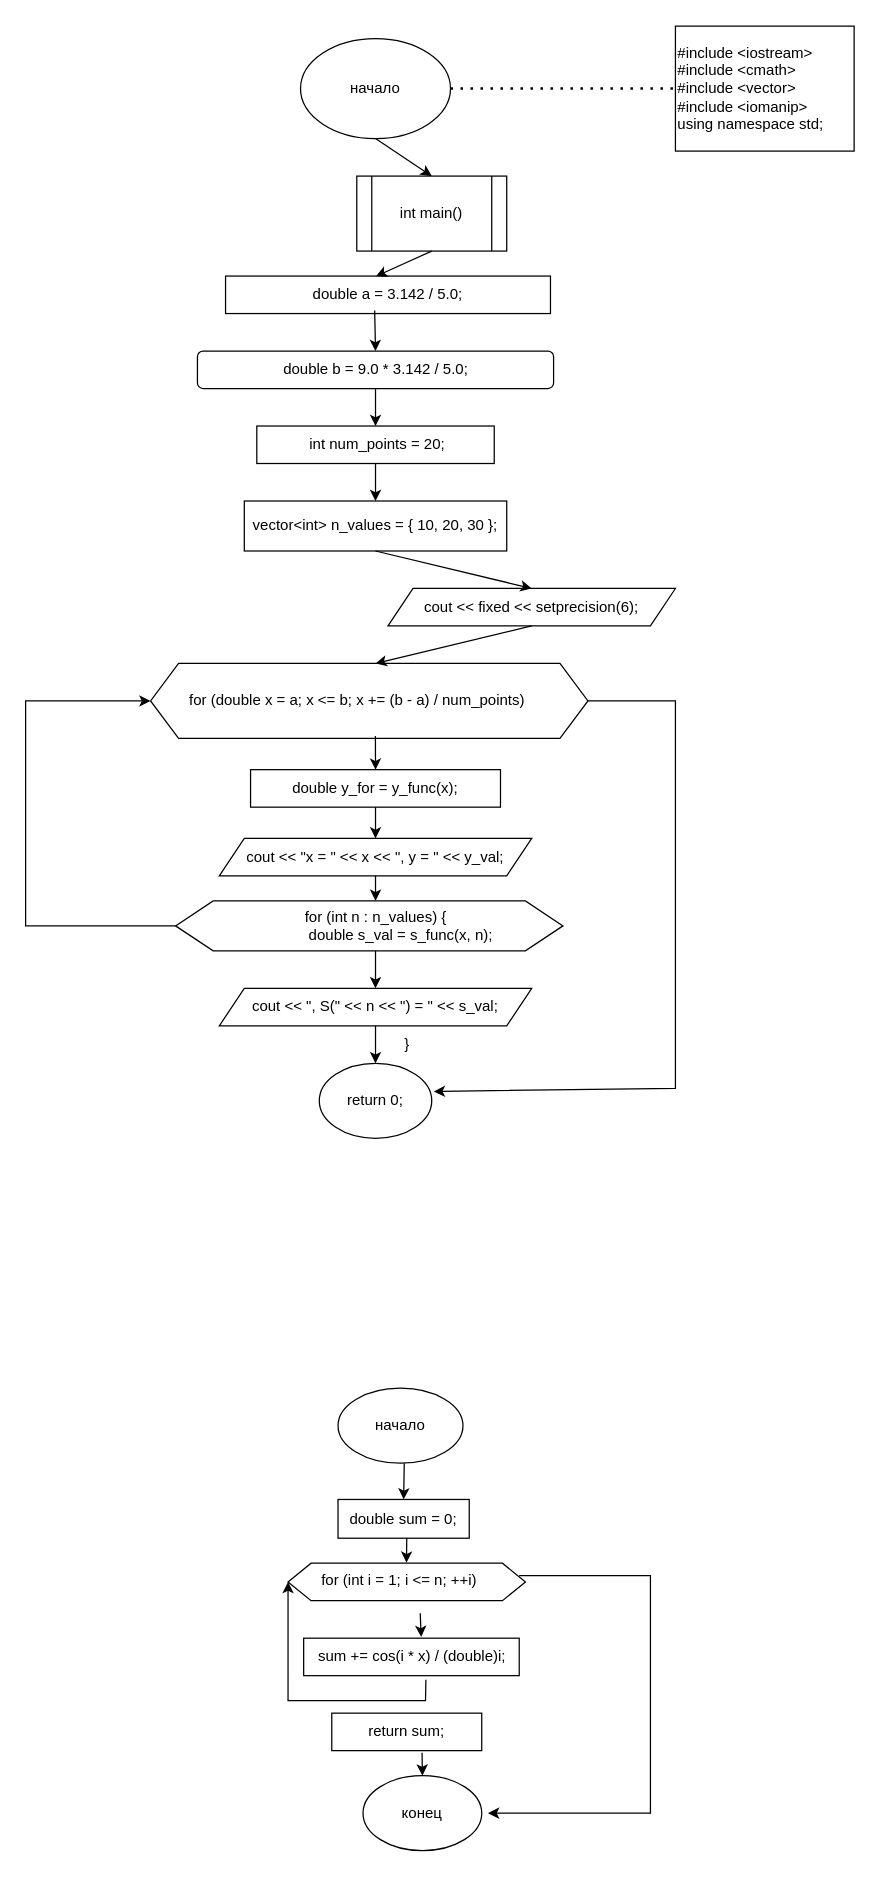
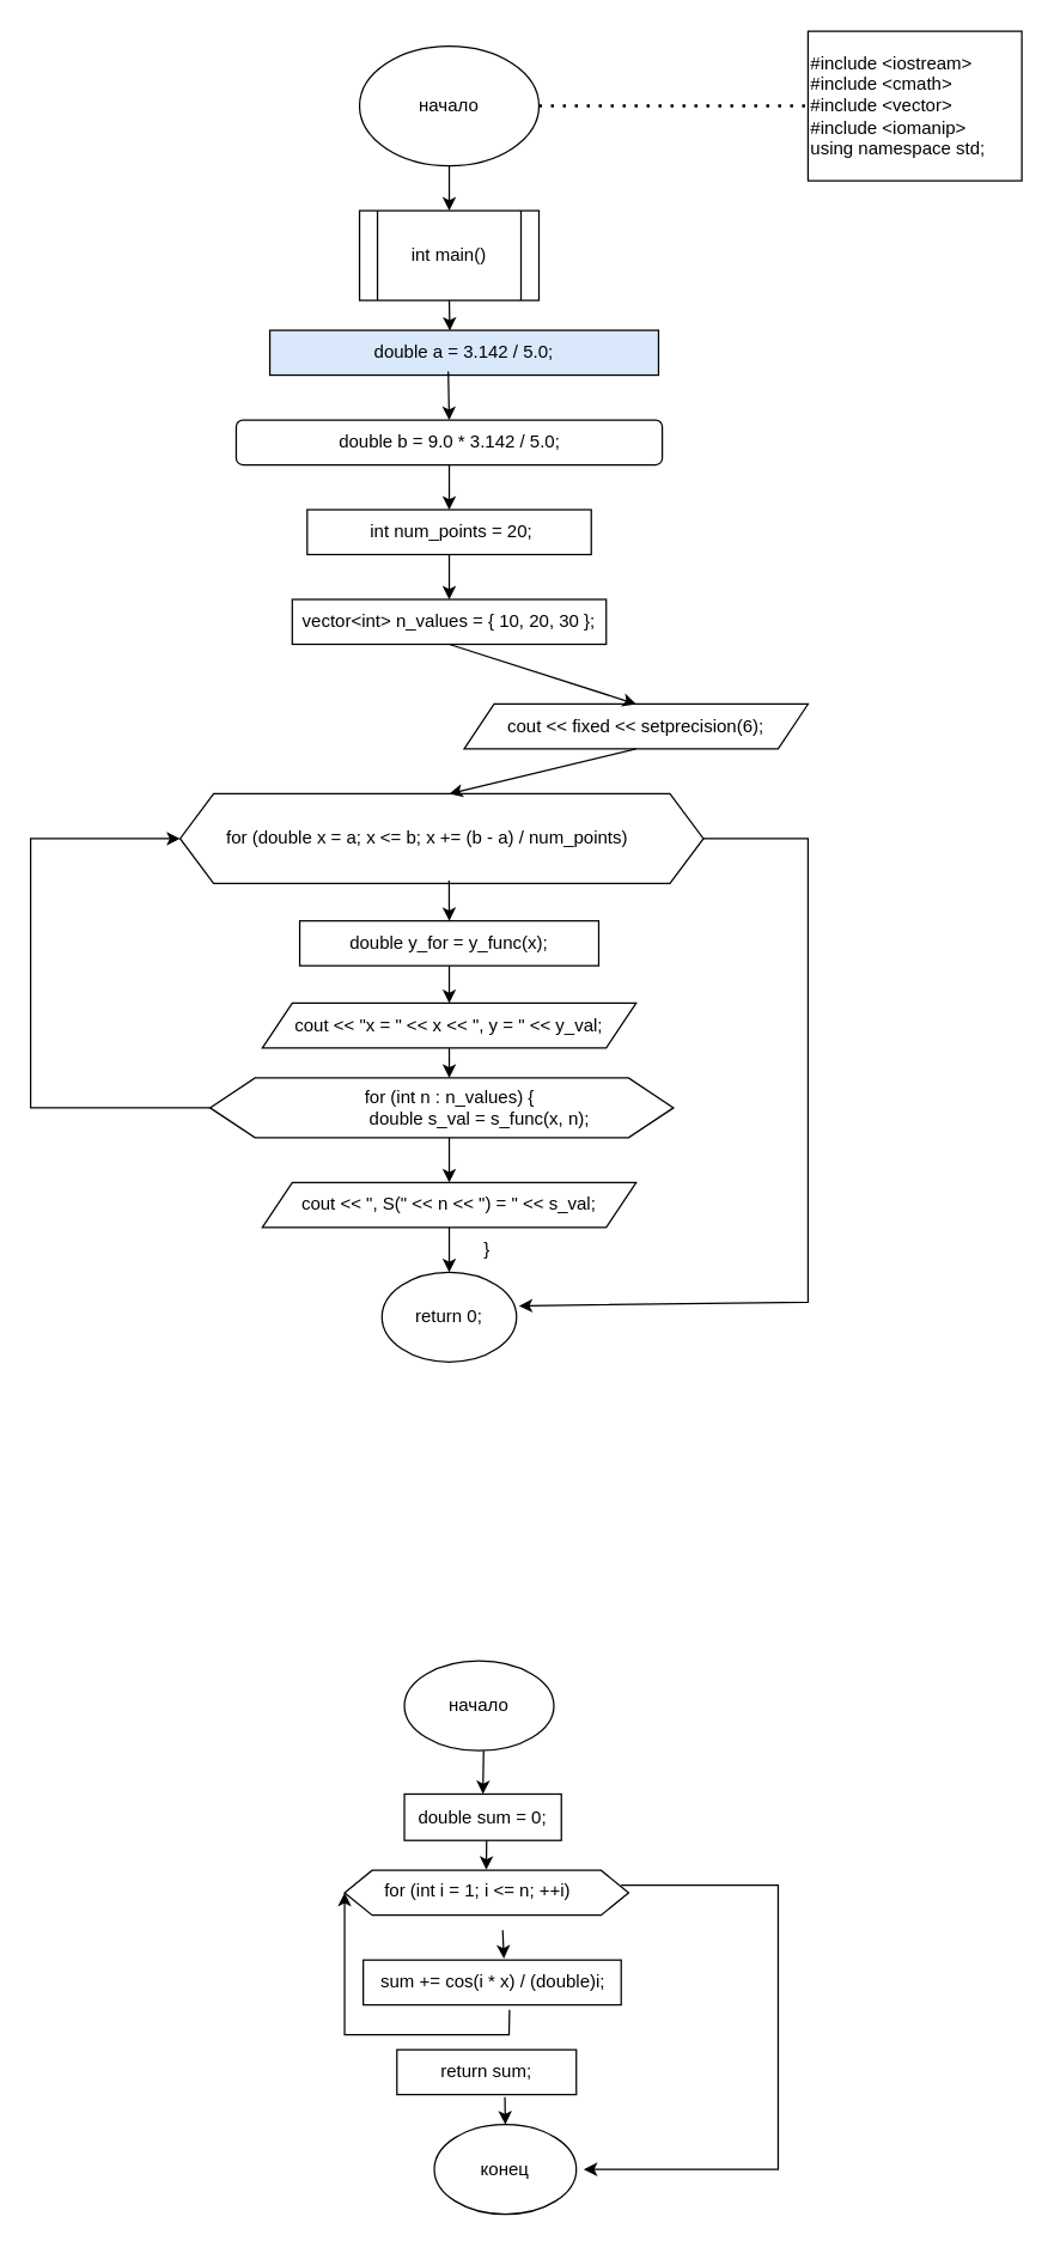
  <mxCell id="0" />
  <mxCell id="1" parent="0" />
  <mxCell id="2" value="начало" style="ellipse;whiteSpace=wrap;html=1;" parent="1" vertex="1"><mxGeometry x="240" width="120" height="80" as="geometry" y="30" /></mxCell>
  <mxCell id="3" value="" style="endArrow=none;dashed=1;html=1;dashPattern=1 3;strokeWidth=2;rounded=0;exitX=1;exitY=0.5;exitDx=0;exitDy=0;" parent="1" source="2" edge="1"><mxGeometry width="50" height="50" relative="1" as="geometry"><mxPoint x="300" y="440" as="sourcePoint" /><mxPoint x="540" y="70" as="targetPoint" /></mxGeometry></mxCell>
  <mxCell id="4" value="&lt;div&gt;#include &amp;lt;iostream&amp;gt;&lt;/div&gt;&lt;div&gt;#include &amp;lt;cmath&amp;gt;&lt;/div&gt;&lt;div&gt;#include &amp;lt;vector&amp;gt;&lt;/div&gt;&lt;div&gt;#include &amp;lt;iomanip&amp;gt;&lt;/div&gt;&lt;div&gt;&lt;span style=&quot;background-color: initial;&quot;&gt;using namespace std;&lt;/span&gt;&lt;/div&gt;" style="rounded=0;whiteSpace=wrap;html=1;align=left;" parent="1" vertex="1"><mxGeometry x="540" y="20" width="143" height="100" as="geometry" /></mxCell>
- <mxCell id="5" value="int main()" style="shape=process;whiteSpace=wrap;html=1;backgroundOutline=1;" parent="1" vertex="1"><mxGeometry x="285" y="140" width="120" height="60" as="geometry" /></mxCell>
+ <mxCell id="5" value="int main()" style="shape=process;whiteSpace=wrap;html=1;backgroundOutline=1;" parent="1" vertex="1"><mxGeometry x="240" y="140" width="120" height="60" as="geometry" /></mxCell>
  <mxCell id="6" value="" style="endArrow=classic;html=1;rounded=0;entryX=0.5;entryY=0;entryDx=0;entryDy=0;exitX=0.5;exitY=1;exitDx=0;exitDy=0;" parent="1" source="2" target="5" edge="1"><mxGeometry width="50" height="50" relative="1" as="geometry"><mxPoint x="290" y="440" as="sourcePoint" /><mxPoint x="340" y="390" as="targetPoint" /></mxGeometry></mxCell>
- <mxCell id="7" value="double a = 3.142 / 5.0;" style="rounded=0;whiteSpace=wrap;html=1;" parent="1" vertex="1"><mxGeometry x="180" y="220" width="260" height="30" as="geometry" /></mxCell>
+ <mxCell id="7" value="double a = 3.142 / 5.0;" style="rounded=0;whiteSpace=wrap;html=1;fillColor=#dae8fc;" parent="1" vertex="1"><mxGeometry x="180" y="220" width="260" height="30" as="geometry" /></mxCell>
  <mxCell id="8" value="double b = 9.0 * 3.142 / 5.0;" style="whiteSpace=wrap;html=1;rounded=1;" parent="1" vertex="1"><mxGeometry x="157.5" y="280" width="285" height="30" as="geometry" /></mxCell>
  <mxCell id="9" value="" style="endArrow=classic;html=1;rounded=0;exitX=0.5;exitY=1;exitDx=0;exitDy=0;entryX=0.463;entryY=0.007;entryDx=0;entryDy=0;entryPerimeter=0;" parent="1" source="5" target="7" edge="1"><mxGeometry width="50" height="50" relative="1" as="geometry"><mxPoint x="300" y="440" as="sourcePoint" /><mxPoint x="310" y="230" as="targetPoint" /></mxGeometry></mxCell>
  <mxCell id="10" value="" style="endArrow=classic;html=1;rounded=0;entryX=0.5;entryY=0;entryDx=0;entryDy=0;exitX=0.459;exitY=0.917;exitDx=0;exitDy=0;exitPerimeter=0;" parent="1" source="7" target="8" edge="1"><mxGeometry width="50" height="50" relative="1" as="geometry"><mxPoint x="300" y="440" as="sourcePoint" /><mxPoint x="350" y="390" as="targetPoint" /></mxGeometry></mxCell>
  <mxCell id="11" value="&amp;nbsp;int num_points = 20;" style="rounded=0;whiteSpace=wrap;html=1;" parent="1" vertex="1"><mxGeometry x="205" y="340" width="190" height="30" as="geometry" /></mxCell>
  <mxCell id="12" value="" style="endArrow=classic;html=1;rounded=0;exitX=0.5;exitY=1;exitDx=0;exitDy=0;entryX=0.5;entryY=0;entryDx=0;entryDy=0;" parent="1" source="8" target="11" edge="1"><mxGeometry width="50" height="50" relative="1" as="geometry"><mxPoint x="300" y="440" as="sourcePoint" /><mxPoint x="350" y="390" as="targetPoint" /></mxGeometry></mxCell>
- <mxCell id="13" value="vector&amp;lt;int&amp;gt; n_values = { 10, 20, 30 };" style="rounded=0;whiteSpace=wrap;html=1;" parent="1" vertex="1"><mxGeometry x="195" y="400" width="210" height="40" as="geometry" /></mxCell>
+ <mxCell id="13" value="vector&amp;lt;int&amp;gt; n_values = { 10, 20, 30 };" style="rounded=0;whiteSpace=wrap;html=1;" parent="1" vertex="1"><mxGeometry x="195" y="400" width="210" height="30" as="geometry" /></mxCell>
  <mxCell id="14" value="" style="endArrow=classic;html=1;rounded=0;entryX=0.5;entryY=0;entryDx=0;entryDy=0;exitX=0.5;exitY=1;exitDx=0;exitDy=0;" parent="1" source="11" target="13" edge="1"><mxGeometry width="50" height="50" relative="1" as="geometry"><mxPoint x="300" y="440" as="sourcePoint" /><mxPoint x="350" y="390" as="targetPoint" /></mxGeometry></mxCell>
  <mxCell id="15" value="cout &amp;lt;&amp;lt; fixed &amp;lt;&amp;lt; setprecision(6);" style="shape=parallelogram;perimeter=parallelogramPerimeter;whiteSpace=wrap;html=1;fixedSize=1;" parent="1" vertex="1"><mxGeometry x="310" y="470" width="230" height="30" as="geometry" /></mxCell>
  <mxCell id="16" value="" style="endArrow=classic;html=1;rounded=0;entryX=0.5;entryY=0;entryDx=0;entryDy=0;exitX=0.5;exitY=1;exitDx=0;exitDy=0;" parent="1" source="13" target="15" edge="1"><mxGeometry width="50" height="50" relative="1" as="geometry"><mxPoint x="300" y="440" as="sourcePoint" /><mxPoint x="350" y="390" as="targetPoint" /></mxGeometry></mxCell>
  <mxCell id="17" value="" style="verticalLabelPosition=bottom;verticalAlign=top;html=1;shape=hexagon;perimeter=hexagonPerimeter2;arcSize=6;size=0.097;" parent="1" vertex="1"><mxGeometry x="140" y="720" width="310" height="40" as="geometry" /></mxCell>
  <mxCell id="18" value="" style="verticalLabelPosition=bottom;verticalAlign=top;html=1;shape=hexagon;perimeter=hexagonPerimeter2;arcSize=6;size=0.064;" parent="1" vertex="1"><mxGeometry x="120" y="530" width="350" height="60" as="geometry" /></mxCell>
  <mxCell id="19" value="for (double x = a; x &amp;lt;= b; x += (b - a) / num_points)" style="text;html=1;align=center;verticalAlign=middle;resizable=0;points=[];autosize=1;strokeColor=none;fillColor=none;" parent="1" vertex="1"><mxGeometry x="140" y="545" width="290" height="30" as="geometry" /></mxCell>
  <mxCell id="20" value="" style="endArrow=classic;html=1;rounded=0;exitX=0.5;exitY=1;exitDx=0;exitDy=0;" parent="1" source="15" edge="1"><mxGeometry width="50" height="50" relative="1" as="geometry"><mxPoint x="280" y="450" as="sourcePoint" /><mxPoint x="300" y="530" as="targetPoint" /></mxGeometry></mxCell>
  <mxCell id="21" value="double y_for = y_func(x);" style="rounded=0;whiteSpace=wrap;html=1;" parent="1" vertex="1"><mxGeometry x="200" y="615" width="200" height="30" as="geometry" /></mxCell>
  <mxCell id="22" value="" style="endArrow=classic;html=1;rounded=0;entryX=0.5;entryY=0;entryDx=0;entryDy=0;exitX=0.514;exitY=0.969;exitDx=0;exitDy=0;exitPerimeter=0;" parent="1" source="18" target="21" edge="1"><mxGeometry width="50" height="50" relative="1" as="geometry"><mxPoint x="280" y="450" as="sourcePoint" /><mxPoint x="330" y="400" as="targetPoint" /></mxGeometry></mxCell>
  <mxCell id="23" value="cout &amp;lt;&amp;lt; &quot;x = &quot; &amp;lt;&amp;lt; x &amp;lt;&amp;lt; &quot;, y = &quot; &amp;lt;&amp;lt; y_val;" style="shape=parallelogram;perimeter=parallelogramPerimeter;whiteSpace=wrap;html=1;fixedSize=1;" parent="1" vertex="1"><mxGeometry x="175" y="670" width="250" height="30" as="geometry" /></mxCell>
  <mxCell id="24" value="" style="endArrow=classic;html=1;rounded=0;entryX=0.5;entryY=0;entryDx=0;entryDy=0;exitX=0.5;exitY=1;exitDx=0;exitDy=0;" parent="1" source="21" target="23" edge="1"><mxGeometry width="50" height="50" relative="1" as="geometry"><mxPoint x="295" y="670" as="sourcePoint" /><mxPoint x="330" y="400" as="targetPoint" /></mxGeometry></mxCell>
  <mxCell id="25" value="&lt;div&gt;for (int n : n_values) {&lt;/div&gt;&lt;div&gt;&amp;nbsp; &amp;nbsp; &amp;nbsp; &amp;nbsp; &amp;nbsp; &amp;nbsp; double s_val = s_func(x, n);&lt;/div&gt;" style="text;html=1;align=center;verticalAlign=middle;resizable=0;points=[];autosize=1;strokeColor=none;fillColor=none;" parent="1" vertex="1"><mxGeometry x="195" y="720" width="210" height="40" as="geometry" /></mxCell>
  <mxCell id="26" value="" style="endArrow=classic;html=1;rounded=0;entryX=0.5;entryY=0;entryDx=0;entryDy=0;entryPerimeter=0;exitX=0.5;exitY=1;exitDx=0;exitDy=0;" parent="1" source="23" target="25" edge="1"><mxGeometry width="50" height="50" relative="1" as="geometry"><mxPoint x="330" y="450" as="sourcePoint" /><mxPoint x="380" y="400" as="targetPoint" /></mxGeometry></mxCell>
  <mxCell id="27" value="cout &amp;lt;&amp;lt; &quot;, S(&quot; &amp;lt;&amp;lt; n &amp;lt;&amp;lt; &quot;) = &quot; &amp;lt;&amp;lt; s_val;" style="shape=parallelogram;perimeter=parallelogramPerimeter;whiteSpace=wrap;html=1;fixedSize=1;" parent="1" vertex="1"><mxGeometry x="175" y="790" width="250" height="30" as="geometry" /></mxCell>
  <mxCell id="28" value="" style="endArrow=classic;html=1;rounded=0;entryX=0.5;entryY=0;entryDx=0;entryDy=0;" parent="1" target="27" edge="1"><mxGeometry width="50" height="50" relative="1" as="geometry"><mxPoint x="300" y="760" as="sourcePoint" /><mxPoint x="380" y="500" as="targetPoint" /></mxGeometry></mxCell>
  <mxCell id="29" value="return 0;" style="ellipse;whiteSpace=wrap;html=1;" parent="1" vertex="1"><mxGeometry x="255" y="850" width="90" height="60" as="geometry" /></mxCell>
  <mxCell id="30" value="" style="endArrow=classic;html=1;rounded=0;entryX=0.5;entryY=0;entryDx=0;entryDy=0;exitX=0.5;exitY=1;exitDx=0;exitDy=0;" parent="1" source="27" target="29" edge="1"><mxGeometry width="50" height="50" relative="1" as="geometry"><mxPoint x="330" y="550" as="sourcePoint" /><mxPoint x="380" y="500" as="targetPoint" /></mxGeometry></mxCell>
  <mxCell id="31" value="}" style="text;html=1;align=center;verticalAlign=middle;resizable=0;points=[];autosize=1;strokeColor=none;fillColor=none;" parent="1" vertex="1"><mxGeometry x="310" y="820" width="30" height="30" as="geometry" /></mxCell>
  <mxCell id="32" value="" style="endArrow=classic;html=1;rounded=0;exitX=0;exitY=0.5;exitDx=0;exitDy=0;entryX=0;entryY=0.5;entryDx=0;entryDy=0;" parent="1" source="17" target="18" edge="1"><mxGeometry width="50" height="50" relative="1" as="geometry"><mxPoint x="200" y="550" as="sourcePoint" /><mxPoint x="250" y="500" as="targetPoint" /><Array as="points"><mxPoint x="20" y="740" /><mxPoint x="20" y="560" /></Array></mxGeometry></mxCell>
  <mxCell id="33" value="" style="endArrow=classic;html=1;rounded=0;exitX=1;exitY=0.5;exitDx=0;exitDy=0;entryX=1.018;entryY=0.375;entryDx=0;entryDy=0;entryPerimeter=0;" parent="1" source="18" target="29" edge="1"><mxGeometry width="50" height="50" relative="1" as="geometry"><mxPoint x="340" y="550" as="sourcePoint" /><mxPoint x="390" y="500" as="targetPoint" /><Array as="points"><mxPoint x="540" y="560" /><mxPoint x="540" y="870" /></Array></mxGeometry></mxCell>
  <mxCell id="34" value="начало" style="ellipse;whiteSpace=wrap;html=1;" parent="1" vertex="1"><mxGeometry x="270" y="1110" width="100" height="60" as="geometry" /></mxCell>
  <mxCell id="35" value="double sum = 0;" style="rounded=0;whiteSpace=wrap;html=1;" parent="1" vertex="1"><mxGeometry x="270" y="1199" width="105" height="31" as="geometry" /></mxCell>
  <mxCell id="36" value="" style="verticalLabelPosition=bottom;verticalAlign=top;html=1;shape=hexagon;perimeter=hexagonPerimeter2;arcSize=6;size=0.097;" parent="1" vertex="1"><mxGeometry x="230" y="1250" width="190" height="30" as="geometry" /></mxCell>
  <mxCell id="37" value="for (int i = 1; i &lt;= n; ++i)" style="text;whiteSpace=wrap;" parent="1" vertex="1"><mxGeometry x="255" y="1250" width="160" height="40" as="geometry" /></mxCell>
  <mxCell id="38" value="sum += cos(i * x) / (double)i;" style="rounded=0;whiteSpace=wrap;html=1;" parent="1" vertex="1"><mxGeometry x="242.5" y="1310" width="172.5" height="30" as="geometry" /></mxCell>
  <mxCell id="39" value="return sum;" style="rounded=0;whiteSpace=wrap;html=1;" parent="1" vertex="1"><mxGeometry x="265" y="1370" width="120" height="30" as="geometry" /></mxCell>
  <mxCell id="40" value="" style="endArrow=classic;html=1;rounded=0;entryX=0.5;entryY=0;entryDx=0;entryDy=0;" parent="1" target="35" edge="1"><mxGeometry width="50" height="50" relative="1" as="geometry"><mxPoint x="323" y="1170" as="sourcePoint" /><mxPoint x="370" y="1110" as="targetPoint" /></mxGeometry></mxCell>
  <mxCell id="41" value="" style="endArrow=classic;html=1;rounded=0;entryX=0.436;entryY=-0.01;entryDx=0;entryDy=0;entryPerimeter=0;" parent="1" target="37" edge="1"><mxGeometry width="50" height="50" relative="1" as="geometry"><mxPoint x="325" y="1230" as="sourcePoint" /><mxPoint x="370" y="1110" as="targetPoint" /></mxGeometry></mxCell>
  <mxCell id="42" value="" style="endArrow=classic;html=1;rounded=0;entryX=0.545;entryY=-0.034;entryDx=0;entryDy=0;entryPerimeter=0;" parent="1" source="37" target="38" edge="1"><mxGeometry width="50" height="50" relative="1" as="geometry"><mxPoint x="328" y="1290" as="sourcePoint" /><mxPoint x="220" y="1115" as="targetPoint" /></mxGeometry></mxCell>
  <mxCell id="43" value="конец" style="ellipse;whiteSpace=wrap;html=1;" parent="1" vertex="1"><mxGeometry x="290" y="1420" width="95" height="60" as="geometry" /></mxCell>
  <mxCell id="44" value="" style="endArrow=classic;html=1;rounded=0;entryX=0.5;entryY=0;entryDx=0;entryDy=0;exitX=0.602;exitY=1.056;exitDx=0;exitDy=0;exitPerimeter=0;" parent="1" source="39" target="43" edge="1"><mxGeometry width="50" height="50" relative="1" as="geometry"><mxPoint x="320" y="1160" as="sourcePoint" /><mxPoint x="370" y="1110" as="targetPoint" /></mxGeometry></mxCell>
  <mxCell id="45" value="" style="endArrow=classic;html=1;rounded=0;entryX=0;entryY=0.5;entryDx=0;entryDy=0;exitX=0.567;exitY=1.111;exitDx=0;exitDy=0;exitPerimeter=0;" parent="1" source="38" target="36" edge="1"><mxGeometry width="50" height="50" relative="1" as="geometry"><mxPoint x="320" y="1160" as="sourcePoint" /><mxPoint x="370" y="1110" as="targetPoint" /><Array as="points"><mxPoint x="340" y="1360" /><mxPoint x="230" y="1360" /></Array></mxGeometry></mxCell>
  <mxCell id="46" value="" style="endArrow=classic;html=1;rounded=0;exitX=1;exitY=0.25;exitDx=0;exitDy=0;" parent="1" source="37" edge="1"><mxGeometry width="50" height="50" relative="1" as="geometry"><mxPoint x="320" y="1160" as="sourcePoint" /><mxPoint x="390" y="1450" as="targetPoint" /><Array as="points"><mxPoint x="520" y="1260" /><mxPoint x="520" y="1450" /></Array></mxGeometry></mxCell>
